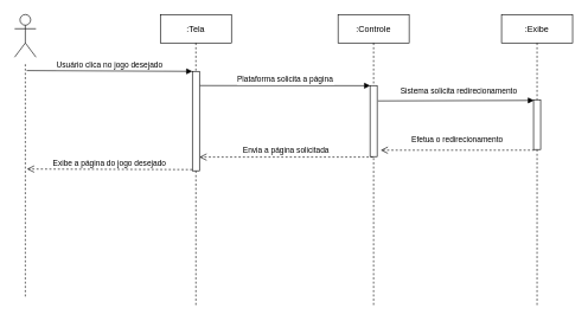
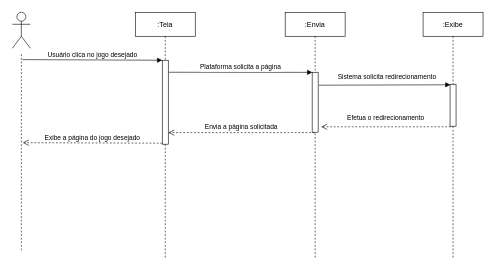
  <mxCell id="0" />
  <mxCell id="1" parent="0" />
  <mxCell id="2" value=":Tela" style="shape=umlLifeline;perimeter=lifelinePerimeter;container=1;collapsible=0;recursiveResize=0;rounded=0;shadow=0;strokeWidth=1;" parent="1" vertex="1"><mxGeometry x="225" y="20" width="100" height="410" as="geometry" /></mxCell>
  <mxCell id="3" value="" style="points=[];perimeter=orthogonalPerimeter;rounded=0;shadow=0;strokeWidth=1;" parent="2" vertex="1"><mxGeometry x="45" y="80" width="10" height="140" as="geometry" /></mxCell>
- <mxCell id="4" value=":Controle" style="shape=umlLifeline;perimeter=lifelinePerimeter;container=1;collapsible=0;recursiveResize=0;rounded=0;shadow=0;strokeWidth=1;" parent="1" vertex="1"><mxGeometry x="475" y="20" width="100" height="410" as="geometry" /></mxCell>
+ <mxCell id="4" value=":Envia" style="shape=umlLifeline;perimeter=lifelinePerimeter;container=1;collapsible=0;recursiveResize=0;rounded=0;shadow=0;strokeWidth=1;" parent="1" vertex="1"><mxGeometry x="475" y="20" width="100" height="410" as="geometry" /></mxCell>
  <mxCell id="5" value="" style="points=[];perimeter=orthogonalPerimeter;rounded=0;shadow=0;strokeWidth=1;" parent="4" vertex="1"><mxGeometry x="45" y="100" width="10" height="100" as="geometry" /></mxCell>
  <mxCell id="6" value="Envia a página solicitada" style="verticalAlign=bottom;endArrow=open;dashed=1;endSize=8;exitX=0.405;exitY=1.007;shadow=0;strokeWidth=1;exitDx=0;exitDy=0;exitPerimeter=0;" parent="1" source="5" target="3" edge="1"><mxGeometry relative="1" as="geometry"><mxPoint x="380" y="176" as="targetPoint" /></mxGeometry></mxCell>
  <mxCell id="7" value="Plataforma solicita a página" style="verticalAlign=bottom;endArrow=block;shadow=0;strokeWidth=1;exitX=1.08;exitY=0.143;exitDx=0;exitDy=0;exitPerimeter=0;entryX=0.024;entryY=0.002;entryDx=0;entryDy=0;entryPerimeter=0;" parent="1" source="3" target="5" edge="1"><mxGeometry relative="1" as="geometry"><mxPoint x="380" y="100" as="sourcePoint" /><mxPoint x="505" y="129" as="targetPoint" /></mxGeometry></mxCell>
  <mxCell id="8" value="Efetua o redirecionamento" style="verticalAlign=bottom;endArrow=open;dashed=1;endSize=8;exitX=0.1;exitY=1.014;shadow=0;strokeWidth=1;exitDx=0;exitDy=0;exitPerimeter=0;" parent="1" source="10" edge="1"><mxGeometry y="-6" relative="1" as="geometry"><mxPoint x="535" y="211" as="targetPoint" /><mxPoint as="offset" /></mxGeometry></mxCell>
  <mxCell id="9" value=":Exibe" style="shape=umlLifeline;perimeter=lifelinePerimeter;container=1;collapsible=0;recursiveResize=0;rounded=0;shadow=0;strokeWidth=1;size=40;" parent="1" vertex="1"><mxGeometry x="705" y="20" width="100" height="410" as="geometry" /></mxCell>
  <mxCell id="10" value="" style="points=[];perimeter=orthogonalPerimeter;rounded=0;shadow=0;strokeWidth=1;" parent="9" vertex="1"><mxGeometry x="45" y="120" width="10" height="70" as="geometry" /></mxCell>
  <mxCell id="11" value="Sistema solicita redirecionamento" style="verticalAlign=bottom;endArrow=block;entryX=0.067;entryY=0.013;shadow=0;strokeWidth=1;exitX=1.12;exitY=0.216;exitDx=0;exitDy=0;exitPerimeter=0;entryDx=0;entryDy=0;entryPerimeter=0;" parent="1" source="5" target="10" edge="1"><mxGeometry x="0.04" y="5" relative="1" as="geometry"><mxPoint x="465" y="130" as="sourcePoint" /><mxPoint x="635" y="130" as="targetPoint" /><mxPoint as="offset" /></mxGeometry></mxCell>
  <mxCell id="12" value="" style="shape=umlLifeline;perimeter=lifelinePerimeter;container=1;collapsible=0;recursiveResize=0;rounded=0;shadow=0;strokeWidth=1;size=0;" parent="1" vertex="1"><mxGeometry x="25" y="90" width="20" height="330" as="geometry" /></mxCell>
  <mxCell id="13" value="Usuário clica no jogo desejado" style="verticalAlign=bottom;startArrow=none;endArrow=block;startSize=8;shadow=0;strokeWidth=1;startFill=0;exitX=0.595;exitY=0.027;exitDx=0;exitDy=0;exitPerimeter=0;" parent="1" source="12" target="3" edge="1"><mxGeometry relative="1" as="geometry"><mxPoint x="55" y="100" as="sourcePoint" /></mxGeometry></mxCell>
  <mxCell id="14" value="Exibe a página do jogo desejado" style="verticalAlign=bottom;endArrow=open;dashed=1;endSize=8;exitX=-0.024;exitY=0.988;shadow=0;strokeWidth=1;exitDx=0;exitDy=0;exitPerimeter=0;entryX=0.619;entryY=0.447;entryDx=0;entryDy=0;entryPerimeter=0;" parent="1" source="3" target="12" edge="1"><mxGeometry relative="1" as="geometry"><mxPoint x="45" y="239" as="targetPoint" /><mxPoint x="215" y="200" as="sourcePoint" /></mxGeometry></mxCell>
  <mxCell id="15" value="" style="shape=umlActor;verticalLabelPosition=bottom;verticalAlign=top;html=1;outlineConnect=0;" parent="1" vertex="1"><mxGeometry x="20" y="20" width="30" height="60" as="geometry" /></mxCell>
